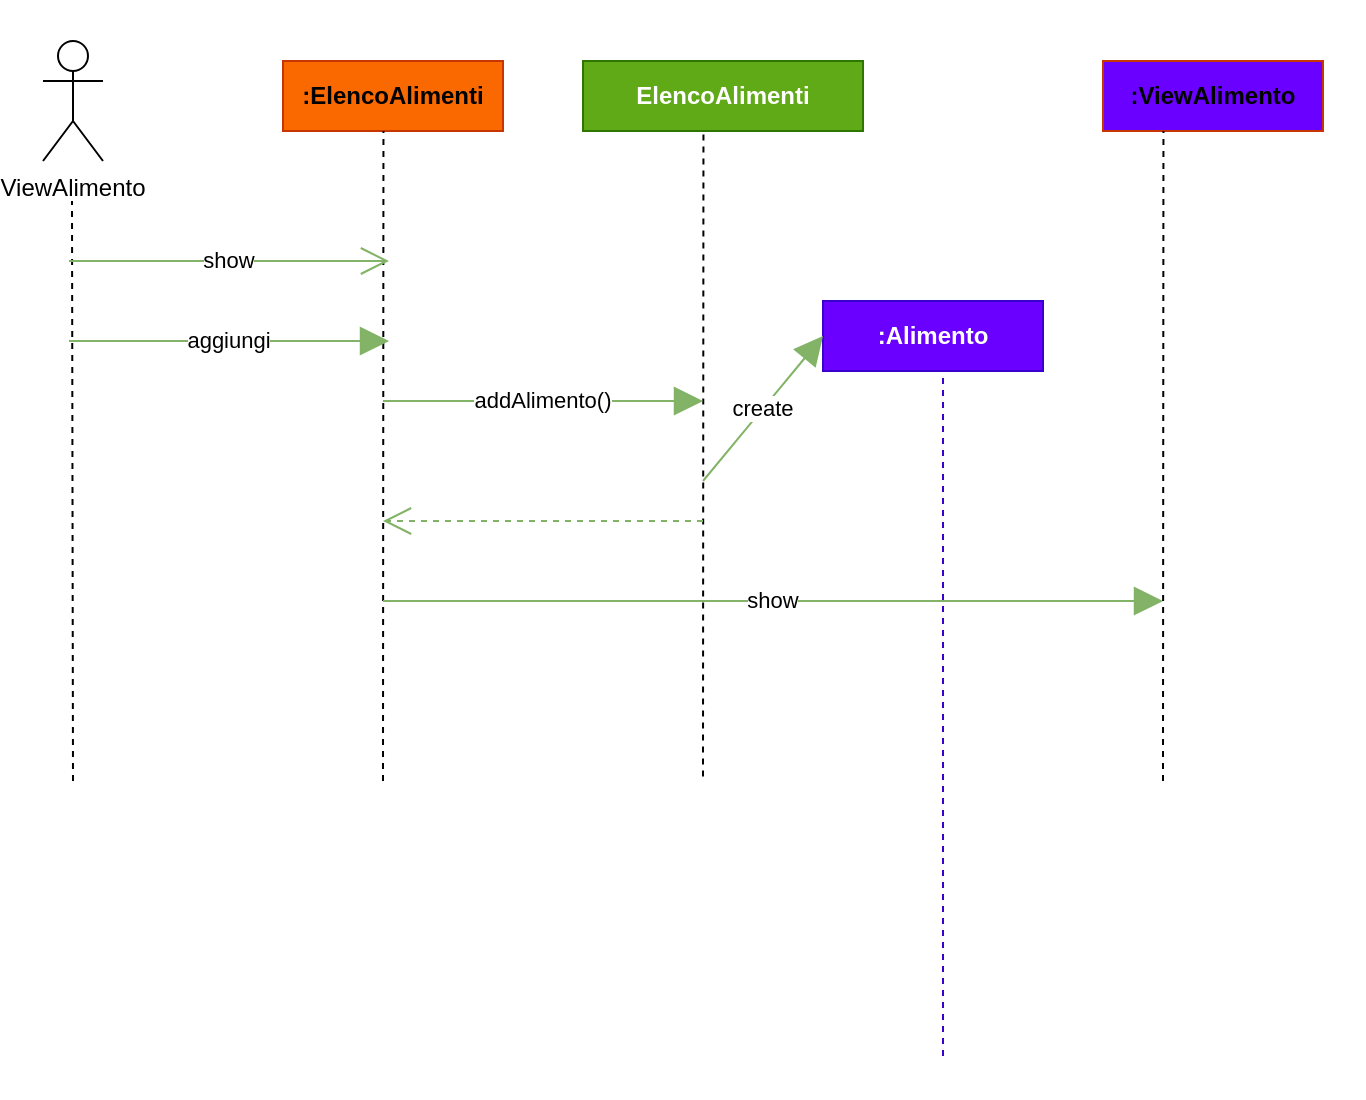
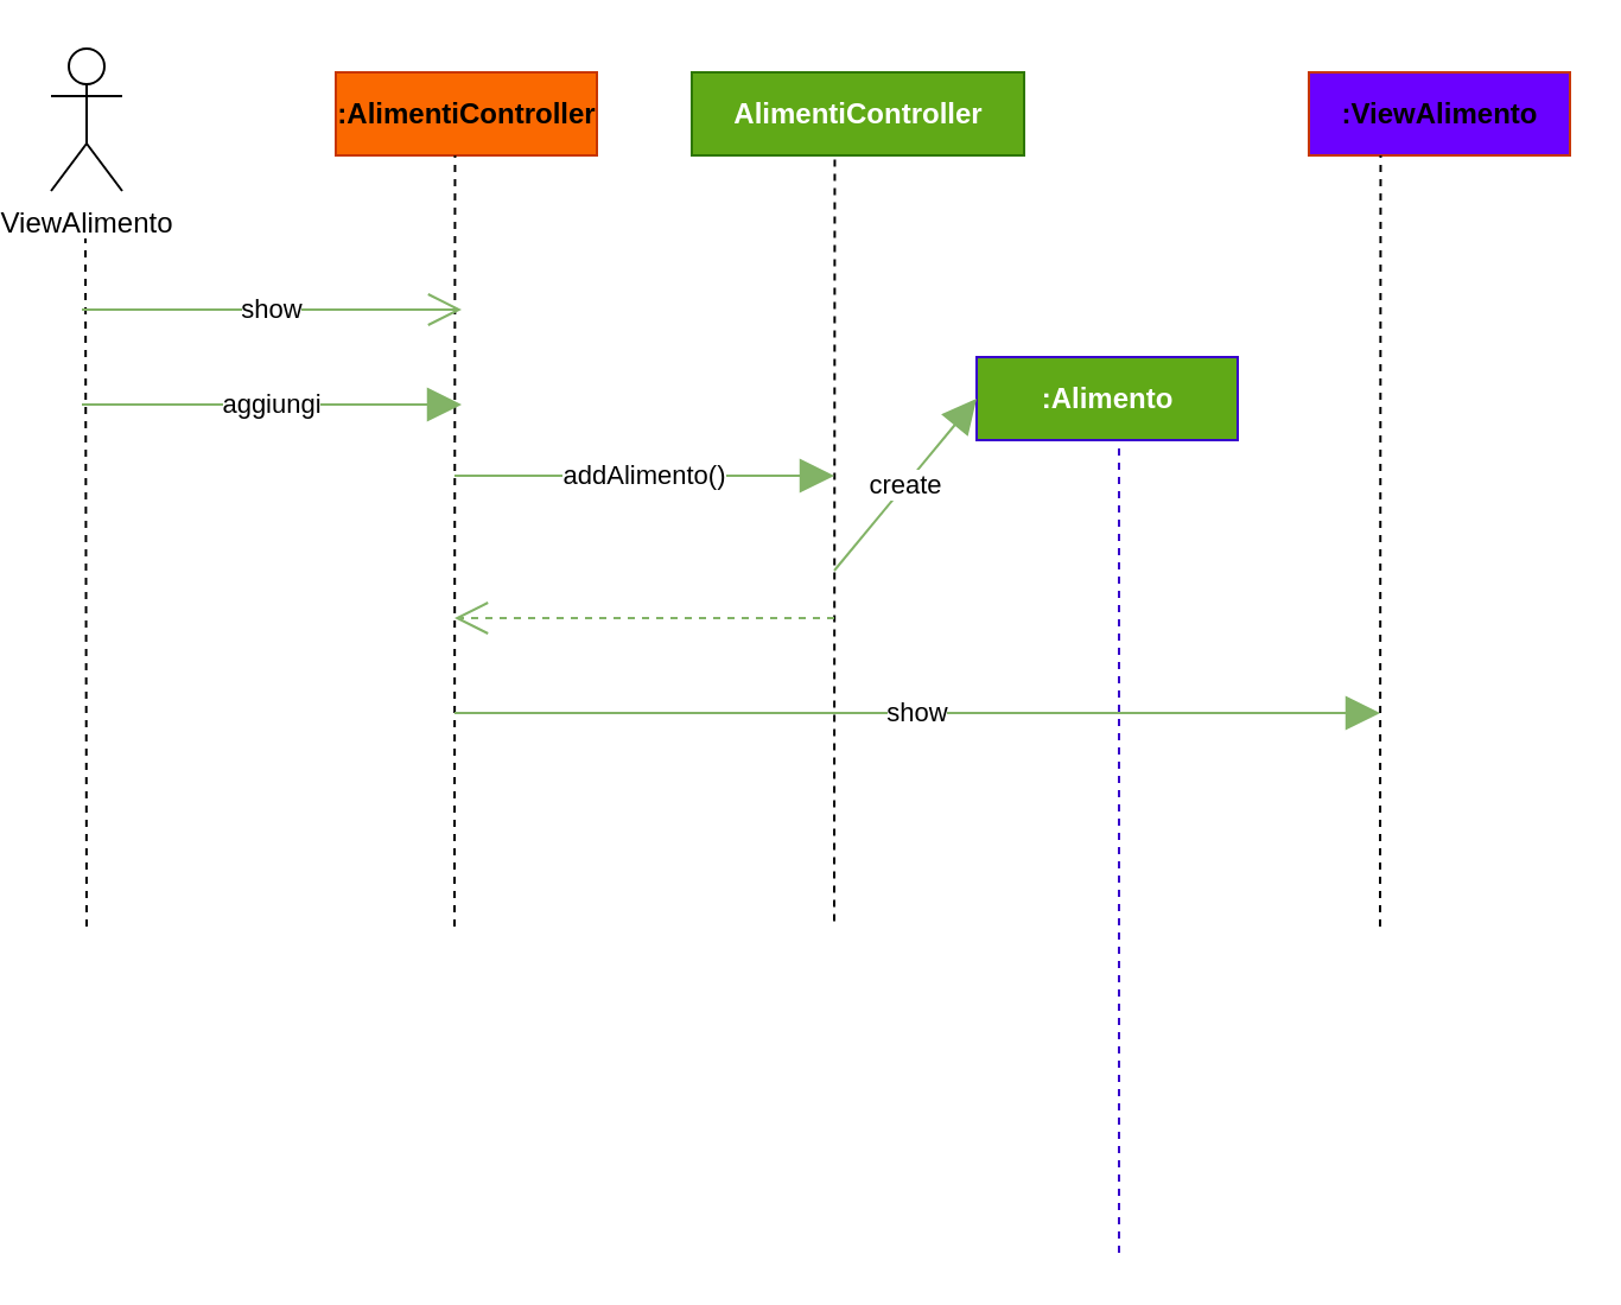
  <mxCell id="0" />
  <mxCell id="1" parent="0" />
  <mxCell id="2" value="ViewAlimento" style="shape=umlActor;verticalLabelPosition=bottom;verticalAlign=top;html=1;outlineConnect=0;" parent="1" vertex="1"><mxGeometry x="20" y="20" width="30" height="60" as="geometry" /></mxCell>
  <mxCell id="3" value="" style="endArrow=none;html=1;rounded=0;dashed=1;" parent="1" edge="1"><mxGeometry width="50" height="50" relative="1" as="geometry"><mxPoint x="35" y="390" as="sourcePoint" /><mxPoint x="34.5" y="100" as="targetPoint" /></mxGeometry></mxCell>
- <mxCell id="4" value="&lt;b&gt;:ElencoAlimenti&lt;/b&gt;" style="html=1;fillColor=#fa6800;fontColor=#000000;strokeColor=#C73500;" parent="1" vertex="1"><mxGeometry x="140" y="30" width="110" height="35" as="geometry" /></mxCell>
+ <mxCell id="4" value="&lt;b&gt;:AlimentiController&lt;/b&gt;" style="html=1;fillColor=#fa6800;fontColor=#000000;strokeColor=#C73500;" parent="1" vertex="1"><mxGeometry x="140" y="30" width="110" height="35" as="geometry" /></mxCell>
  <mxCell id="5" value="" style="endArrow=none;html=1;rounded=0;dashed=1;" parent="1" edge="1"><mxGeometry width="50" height="50" relative="1" as="geometry"><mxPoint x="190" y="390" as="sourcePoint" /><mxPoint x="190.23" y="65" as="targetPoint" /></mxGeometry></mxCell>
  <mxCell id="6" value="show" style="endArrow=block;endSize=12;html=1;rounded=0;fillColor=#d5e8d4;gradientColor=#97d077;strokeColor=#82b366;endFill=1;" parent="1" edge="1"><mxGeometry width="160" relative="1" as="geometry"><mxPoint x="190" y="300" as="sourcePoint" /><mxPoint x="580" y="300" as="targetPoint" /></mxGeometry></mxCell>
  <mxCell id="7" value="aggiungi" style="endArrow=block;endSize=12;html=1;rounded=0;fillColor=#d5e8d4;gradientColor=#97d077;strokeColor=#82b366;endFill=1;" parent="1" edge="1"><mxGeometry width="160" relative="1" as="geometry"><mxPoint x="33" y="170" as="sourcePoint" /><mxPoint x="193" y="170" as="targetPoint" /></mxGeometry></mxCell>
- <mxCell id="8" value="&lt;b&gt;ElencoAlimenti&lt;/b&gt;" style="html=1;fillColor=#60a917;fontColor=#ffffff;strokeColor=#2D7600;" parent="1" vertex="1"><mxGeometry x="290" y="30" width="140" height="35" as="geometry" /></mxCell>
+ <mxCell id="8" value="&lt;b&gt;AlimentiController&lt;/b&gt;" style="html=1;fillColor=#60a917;fontColor=#ffffff;strokeColor=#2D7600;" parent="1" vertex="1"><mxGeometry x="290" y="30" width="140" height="35" as="geometry" /></mxCell>
  <mxCell id="9" value="" style="endArrow=none;html=1;rounded=0;dashed=1;" parent="1" edge="1"><mxGeometry width="50" height="50" relative="1" as="geometry"><mxPoint x="350" y="387.774" as="sourcePoint" /><mxPoint x="350.23" y="65" as="targetPoint" /></mxGeometry></mxCell>
  <mxCell id="10" value="addAlimento()" style="endArrow=block;endSize=12;html=1;rounded=0;fillColor=#d5e8d4;gradientColor=#97d077;strokeColor=#82b366;endFill=1;" parent="1" edge="1"><mxGeometry width="160" relative="1" as="geometry"><mxPoint x="190" y="200" as="sourcePoint" /><mxPoint x="350" y="200" as="targetPoint" /></mxGeometry></mxCell>
  <mxCell id="11" value="&lt;b&gt;:ViewAlimento&lt;/b&gt;" style="html=1;fillColor=#6a00ff;fontColor=#000000;strokeColor=#C73500;" parent="1" vertex="1"><mxGeometry x="550" y="30" width="110" height="35" as="geometry" /></mxCell>
  <mxCell id="12" value="" style="endArrow=open;endSize=12;html=1;rounded=0;fillColor=#d5e8d4;gradientColor=#97d077;strokeColor=#82b366;dashed=1;" parent="1" edge="1"><mxGeometry width="160" relative="1" as="geometry"><mxPoint x="350" y="260" as="sourcePoint" /><mxPoint x="190" y="260" as="targetPoint" /></mxGeometry></mxCell>
  <mxCell id="13" value="" style="endArrow=none;html=1;rounded=0;dashed=1;" parent="1" edge="1"><mxGeometry width="50" height="50" relative="1" as="geometry"><mxPoint x="580" y="390" as="sourcePoint" /><mxPoint x="580.23" y="65" as="targetPoint" /></mxGeometry></mxCell>
- <mxCell id="14" value="&lt;b&gt;:Alimento&lt;/b&gt;" style="html=1;fillColor=#6a00ff;fontColor=#ffffff;strokeColor=#3700CC;" parent="1" vertex="1"><mxGeometry x="410" y="150" width="110" height="35" as="geometry" /></mxCell>
+ <mxCell id="14" value="&lt;b&gt;:Alimento&lt;/b&gt;" style="html=1;fillColor=#60a917;fontColor=#ffffff;strokeColor=#3700CC;" parent="1" vertex="1"><mxGeometry x="410" y="150" width="110" height="35" as="geometry" /></mxCell>
  <mxCell id="15" value="" style="endArrow=none;html=1;rounded=0;dashed=1;fillColor=#6a00ff;strokeColor=#3700CC;" parent="1" edge="1"><mxGeometry width="50" height="50" relative="1" as="geometry"><mxPoint x="470" y="527.5" as="sourcePoint" /><mxPoint x="470" y="185" as="targetPoint" /><Array as="points"><mxPoint x="470" y="355" /></Array></mxGeometry></mxCell>
  <mxCell id="16" value="create" style="endArrow=block;endSize=12;html=1;rounded=0;fillColor=#d5e8d4;gradientColor=#97d077;strokeColor=#82b366;entryX=0;entryY=0.5;entryDx=0;entryDy=0;endFill=1;" parent="1" target="14" edge="1"><mxGeometry width="160" relative="1" as="geometry"><mxPoint x="350" y="240" as="sourcePoint" /><mxPoint x="510" y="240" as="targetPoint" /></mxGeometry></mxCell>
  <mxCell id="17" value="show" style="endArrow=open;endSize=12;html=1;rounded=0;fillColor=#d5e8d4;gradientColor=#97d077;strokeColor=#82b366;" edge="1" parent="1"><mxGeometry width="160" relative="1" as="geometry"><mxPoint x="33" y="130" as="sourcePoint" /><mxPoint x="193" y="130" as="targetPoint" /></mxGeometry></mxCell>
